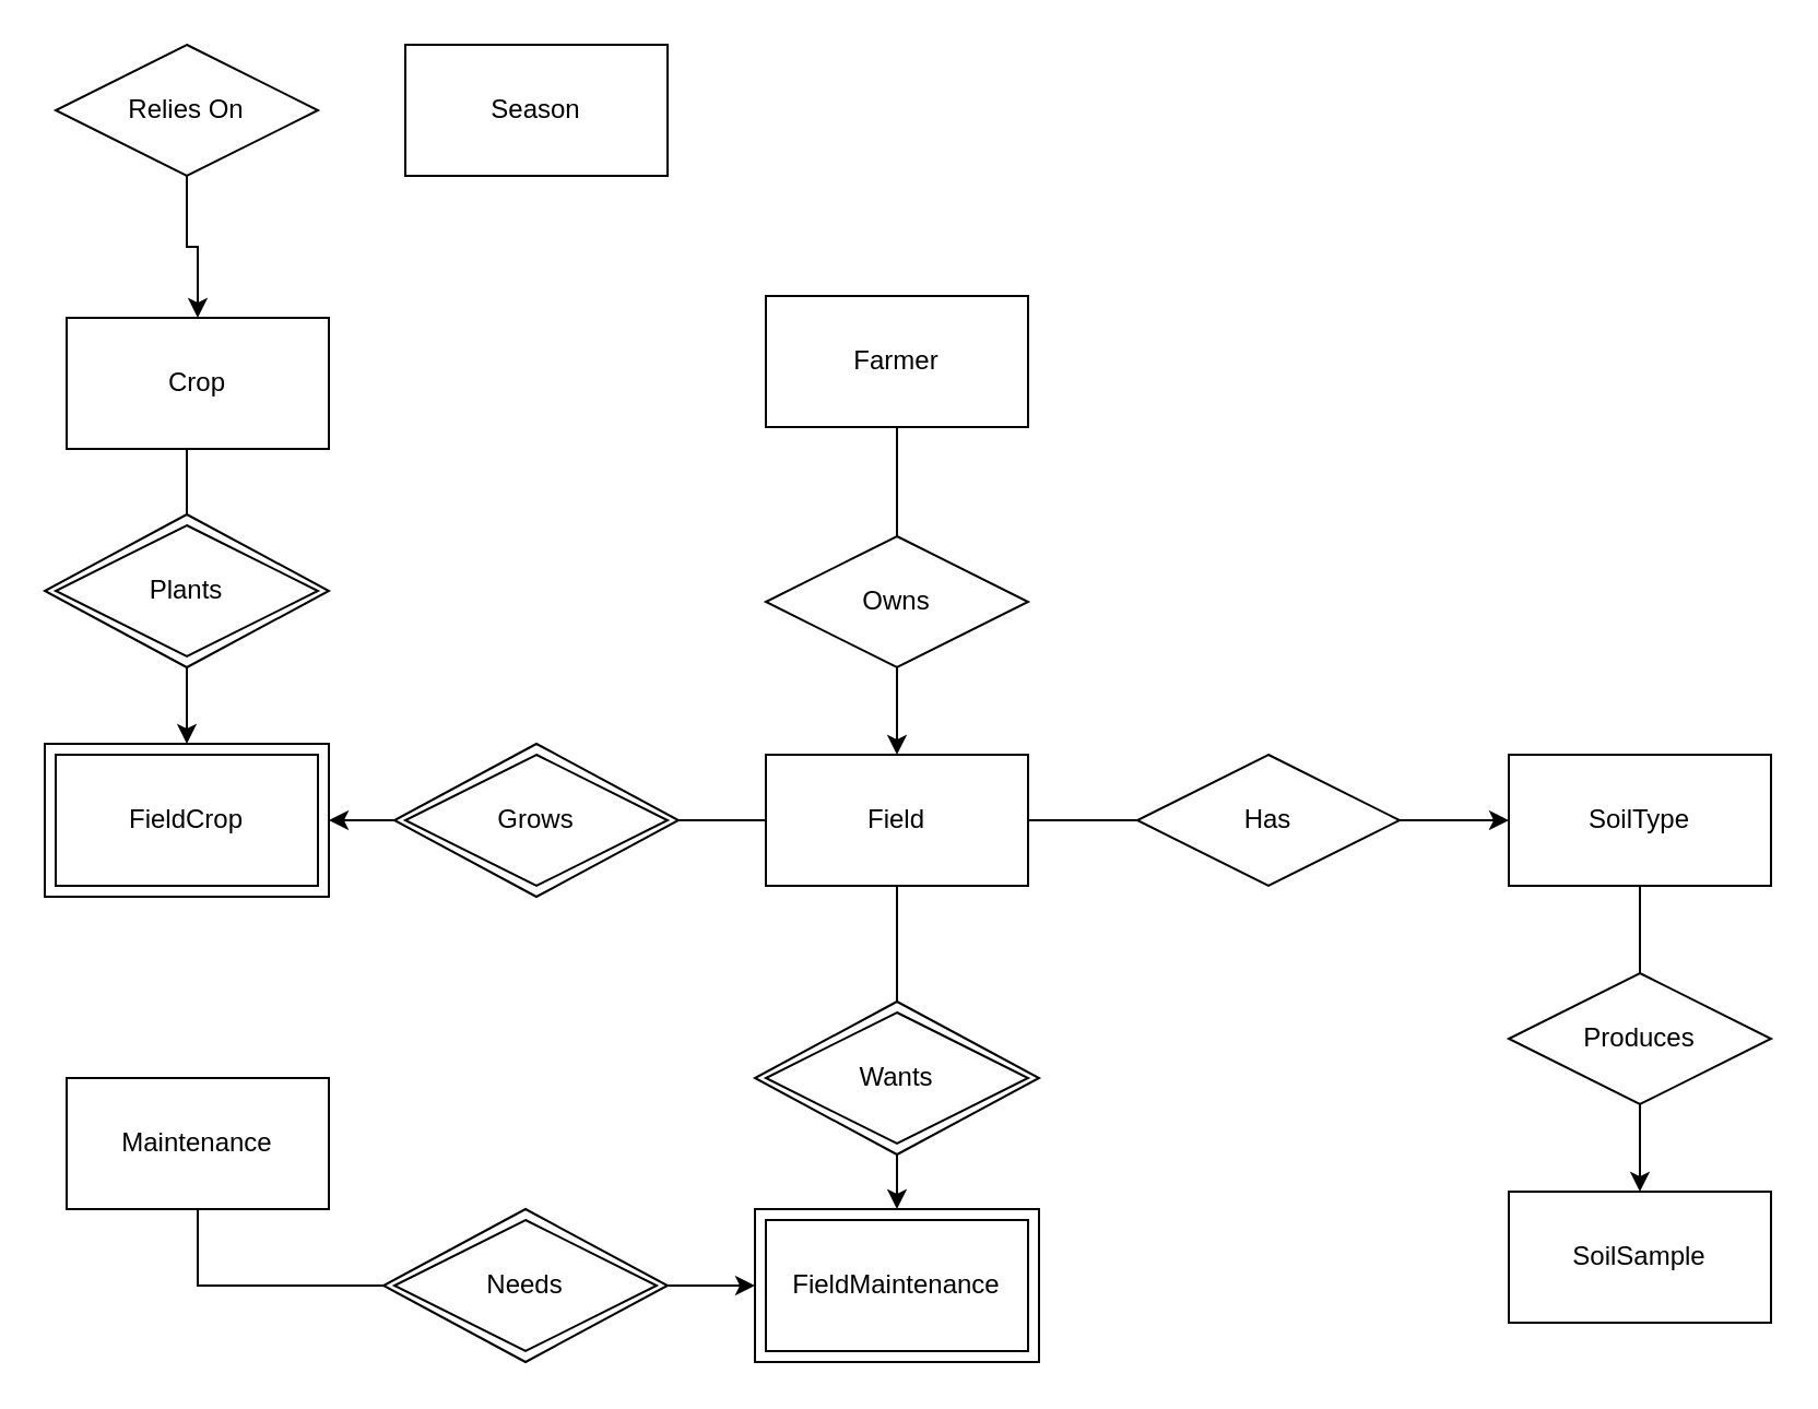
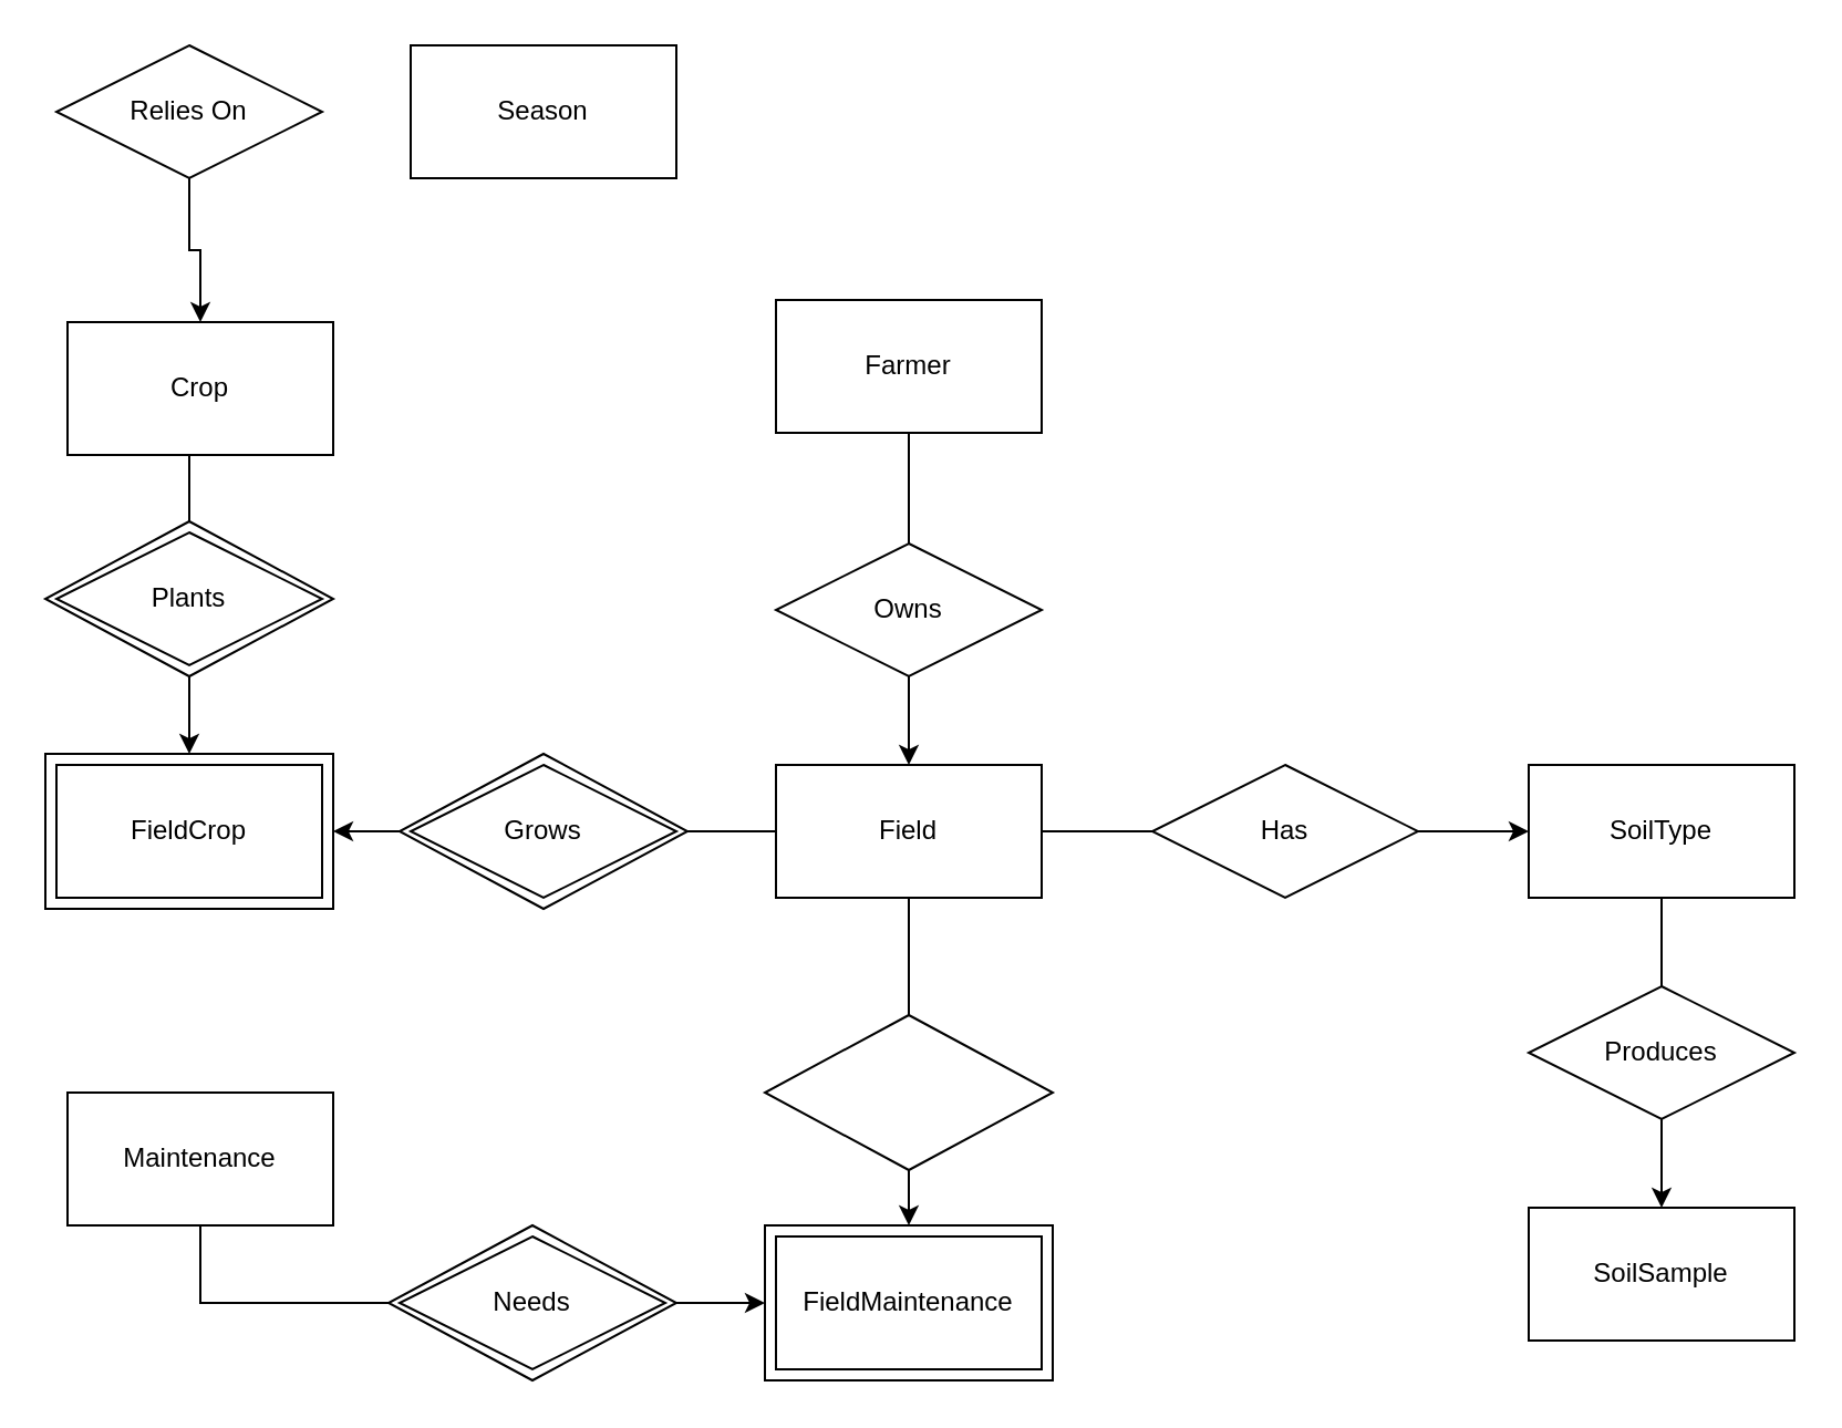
  <mxCell id="0" />
  <mxCell id="1" parent="0" />
  <mxCell id="2" style="edgeStyle=orthogonalEdgeStyle;rounded=0;orthogonalLoop=1;jettySize=auto;html=1;exitX=0;exitY=0.5;exitDx=0;exitDy=0;entryX=1;entryY=0.5;entryDx=0;entryDy=0;" edge="1" parent="1" source="3" target="6"><mxGeometry relative="1" as="geometry" /></mxCell>
  <mxCell id="3" value="" style="rhombus;whiteSpace=wrap;html=1;" vertex="1" parent="1"><mxGeometry x="180" y="340" width="130" height="70" as="geometry" /></mxCell>
  <mxCell id="4" value="" style="rounded=0;whiteSpace=wrap;html=1;" vertex="1" parent="1"><mxGeometry x="345" y="553" width="130" height="70" as="geometry" /></mxCell>
  <mxCell id="5" value="FieldMaintenance" style="rounded=0;whiteSpace=wrap;html=1;" vertex="1" parent="1"><mxGeometry x="350" y="558" width="120" height="60" as="geometry" /></mxCell>
  <mxCell id="6" value="" style="rounded=0;whiteSpace=wrap;html=1;" vertex="1" parent="1"><mxGeometry x="20" y="340" width="130" height="70" as="geometry" /></mxCell>
  <mxCell id="7" value="FieldCrop" style="rounded=0;whiteSpace=wrap;html=1;" vertex="1" parent="1"><mxGeometry x="25" y="345" width="120" height="60" as="geometry" /></mxCell>
  <mxCell id="8" style="edgeStyle=orthogonalEdgeStyle;rounded=0;orthogonalLoop=1;jettySize=auto;html=1;exitX=0.5;exitY=1;exitDx=0;exitDy=0;entryX=0;entryY=0.5;entryDx=0;entryDy=0;endArrow=none;endFill=0;" edge="1" parent="1" source="9" target="41"><mxGeometry relative="1" as="geometry" /></mxCell>
  <mxCell id="9" value="Maintenance" style="rounded=0;whiteSpace=wrap;html=1;" vertex="1" parent="1"><mxGeometry x="30" y="493" width="120" height="60" as="geometry" /></mxCell>
  <mxCell id="10" style="edgeStyle=orthogonalEdgeStyle;rounded=0;orthogonalLoop=1;jettySize=auto;html=1;exitX=0.5;exitY=1;exitDx=0;exitDy=0;entryX=0.5;entryY=0;entryDx=0;entryDy=0;endArrow=none;endFill=0;" edge="1" parent="1" source="11" target="31"><mxGeometry relative="1" as="geometry" /></mxCell>
  <mxCell id="11" value="Crop" style="rounded=0;whiteSpace=wrap;html=1;" vertex="1" parent="1"><mxGeometry x="30" y="145" width="120" height="60" as="geometry" /></mxCell>
  <mxCell id="12" value="Season" style="rounded=0;whiteSpace=wrap;html=1;" vertex="1" parent="1"><mxGeometry x="185" y="20" width="120" height="60" as="geometry" /></mxCell>
  <mxCell id="13" style="edgeStyle=orthogonalEdgeStyle;rounded=0;orthogonalLoop=1;jettySize=auto;html=1;exitX=0.5;exitY=0;exitDx=0;exitDy=0;entryX=0.5;entryY=0;entryDx=0;entryDy=0;strokeColor=none;" edge="1" parent="1" source="24" target="24"><mxGeometry relative="1" as="geometry" /></mxCell>
  <mxCell id="14" style="edgeStyle=orthogonalEdgeStyle;rounded=0;orthogonalLoop=1;jettySize=auto;html=1;exitX=0.5;exitY=1;exitDx=0;exitDy=0;entryX=0.5;entryY=0;entryDx=0;entryDy=0;strokeColor=default;endArrow=none;endFill=0;" edge="1" parent="1" source="15" target="24"><mxGeometry relative="1" as="geometry" /></mxCell>
  <mxCell id="15" value="Farmer" style="rounded=0;whiteSpace=wrap;html=1;" vertex="1" parent="1"><mxGeometry x="350" y="135" width="120" height="60" as="geometry" /></mxCell>
  <mxCell id="16" style="edgeStyle=orthogonalEdgeStyle;rounded=0;orthogonalLoop=1;jettySize=auto;html=1;exitX=1;exitY=0.5;exitDx=0;exitDy=0;entryX=0;entryY=0.5;entryDx=0;entryDy=0;endArrow=none;endFill=0;" edge="1" parent="1" source="19" target="26"><mxGeometry relative="1" as="geometry" /></mxCell>
  <mxCell id="17" style="edgeStyle=orthogonalEdgeStyle;rounded=0;orthogonalLoop=1;jettySize=auto;html=1;exitX=0;exitY=0.5;exitDx=0;exitDy=0;entryX=1;entryY=0.5;entryDx=0;entryDy=0;endArrow=none;endFill=0;" edge="1" parent="1" source="19" target="3"><mxGeometry relative="1" as="geometry" /></mxCell>
  <mxCell id="18" style="edgeStyle=orthogonalEdgeStyle;rounded=0;orthogonalLoop=1;jettySize=auto;html=1;exitX=0.5;exitY=1;exitDx=0;exitDy=0;entryX=0.5;entryY=0;entryDx=0;entryDy=0;endArrow=none;endFill=0;" edge="1" parent="1" source="19" target="37"><mxGeometry relative="1" as="geometry" /></mxCell>
  <mxCell id="19" value="Field" style="rounded=0;whiteSpace=wrap;html=1;" vertex="1" parent="1"><mxGeometry x="350" y="345" width="120" height="60" as="geometry" /></mxCell>
  <mxCell id="20" style="edgeStyle=orthogonalEdgeStyle;rounded=0;orthogonalLoop=1;jettySize=auto;html=1;exitX=0.5;exitY=1;exitDx=0;exitDy=0;entryX=0.5;entryY=0;entryDx=0;entryDy=0;endArrow=none;endFill=0;" edge="1" parent="1" source="21" target="28"><mxGeometry relative="1" as="geometry" /></mxCell>
  <mxCell id="21" value="SoilType" style="rounded=0;whiteSpace=wrap;html=1;" vertex="1" parent="1"><mxGeometry x="690" y="345" width="120" height="60" as="geometry" /></mxCell>
  <mxCell id="22" value="SoilSample" style="rounded=0;whiteSpace=wrap;html=1;" vertex="1" parent="1"><mxGeometry x="690" y="545" width="120" height="60" as="geometry" /></mxCell>
  <mxCell id="23" style="edgeStyle=orthogonalEdgeStyle;rounded=0;orthogonalLoop=1;jettySize=auto;html=1;exitX=0.5;exitY=1;exitDx=0;exitDy=0;entryX=0.5;entryY=0;entryDx=0;entryDy=0;" edge="1" parent="1" source="24" target="19"><mxGeometry relative="1" as="geometry" /></mxCell>
  <mxCell id="24" value="Owns" style="rhombus;whiteSpace=wrap;html=1;" vertex="1" parent="1"><mxGeometry x="350" y="245" width="120" height="60" as="geometry" /></mxCell>
  <mxCell id="25" style="edgeStyle=orthogonalEdgeStyle;rounded=0;orthogonalLoop=1;jettySize=auto;html=1;exitX=1;exitY=0.5;exitDx=0;exitDy=0;entryX=0;entryY=0.5;entryDx=0;entryDy=0;endArrow=classic;endFill=1;" edge="1" parent="1" source="26" target="21"><mxGeometry relative="1" as="geometry" /></mxCell>
  <mxCell id="26" value="Has" style="rhombus;whiteSpace=wrap;html=1;" vertex="1" parent="1"><mxGeometry x="520" y="345" width="120" height="60" as="geometry" /></mxCell>
  <mxCell id="27" style="edgeStyle=orthogonalEdgeStyle;rounded=0;orthogonalLoop=1;jettySize=auto;html=1;exitX=0.5;exitY=1;exitDx=0;exitDy=0;entryX=0.5;entryY=0;entryDx=0;entryDy=0;" edge="1" parent="1" source="28" target="22"><mxGeometry relative="1" as="geometry" /></mxCell>
  <mxCell id="28" value="Produces" style="rhombus;whiteSpace=wrap;html=1;" vertex="1" parent="1"><mxGeometry x="690" y="445" width="120" height="60" as="geometry" /></mxCell>
  <mxCell id="29" value="Grows" style="rhombus;whiteSpace=wrap;html=1;" vertex="1" parent="1"><mxGeometry x="185" y="345" width="120" height="60" as="geometry" /></mxCell>
  <mxCell id="30" style="edgeStyle=orthogonalEdgeStyle;rounded=0;orthogonalLoop=1;jettySize=auto;html=1;exitX=0.5;exitY=1;exitDx=0;exitDy=0;entryX=0.5;entryY=0;entryDx=0;entryDy=0;" edge="1" parent="1" source="31" target="6"><mxGeometry relative="1" as="geometry" /></mxCell>
  <mxCell id="31" value="" style="rhombus;whiteSpace=wrap;html=1;" vertex="1" parent="1"><mxGeometry x="20" y="235" width="130" height="70" as="geometry" /></mxCell>
  <mxCell id="32" value="Plants" style="rhombus;whiteSpace=wrap;html=1;" vertex="1" parent="1"><mxGeometry x="25" y="240" width="120" height="60" as="geometry" /></mxCell>
  <mxCell id="33" style="edgeStyle=orthogonalEdgeStyle;rounded=0;orthogonalLoop=1;jettySize=auto;html=1;exitX=0.5;exitY=0;exitDx=0;exitDy=0;entryX=0.5;entryY=0;entryDx=0;entryDy=0;strokeColor=none;" edge="1" parent="1" source="35" target="35"><mxGeometry relative="1" as="geometry" /></mxCell>
  <mxCell id="34" style="edgeStyle=orthogonalEdgeStyle;rounded=0;orthogonalLoop=1;jettySize=auto;html=1;exitX=0.5;exitY=1;exitDx=0;exitDy=0;entryX=0.5;entryY=0;entryDx=0;entryDy=0;" edge="1" parent="1" source="35" target="11"><mxGeometry relative="1" as="geometry" /></mxCell>
  <mxCell id="35" value="Relies On" style="rhombus;whiteSpace=wrap;html=1;" vertex="1" parent="1"><mxGeometry x="25" y="20" width="120" height="60" as="geometry" /></mxCell>
  <mxCell id="36" style="edgeStyle=orthogonalEdgeStyle;rounded=0;orthogonalLoop=1;jettySize=auto;html=1;exitX=0.5;exitY=1;exitDx=0;exitDy=0;entryX=0.5;entryY=0;entryDx=0;entryDy=0;" edge="1" parent="1" source="37" target="4"><mxGeometry relative="1" as="geometry" /></mxCell>
  <mxCell id="37" value="" style="rhombus;whiteSpace=wrap;html=1;" vertex="1" parent="1"><mxGeometry x="345" y="458" width="130" height="70" as="geometry" /></mxCell>
- <mxCell id="38" value="Wants" style="rhombus;whiteSpace=wrap;html=1;" vertex="1" parent="1"><mxGeometry x="350" y="463" width="120" height="60" as="geometry" /></mxCell>
  <mxCell id="39" style="edgeStyle=orthogonalEdgeStyle;rounded=0;orthogonalLoop=1;jettySize=auto;html=1;exitX=1;exitY=0.5;exitDx=0;exitDy=0;entryX=0;entryY=0.5;entryDx=0;entryDy=0;" edge="1" parent="1" source="40" target="4"><mxGeometry relative="1" as="geometry" /></mxCell>
  <mxCell id="40" value="" style="rhombus;whiteSpace=wrap;html=1;" vertex="1" parent="1"><mxGeometry x="175" y="553" width="130" height="70" as="geometry" /></mxCell>
  <mxCell id="41" value="Needs" style="rhombus;whiteSpace=wrap;html=1;" vertex="1" parent="1"><mxGeometry x="180" y="558" width="120" height="60" as="geometry" /></mxCell>
